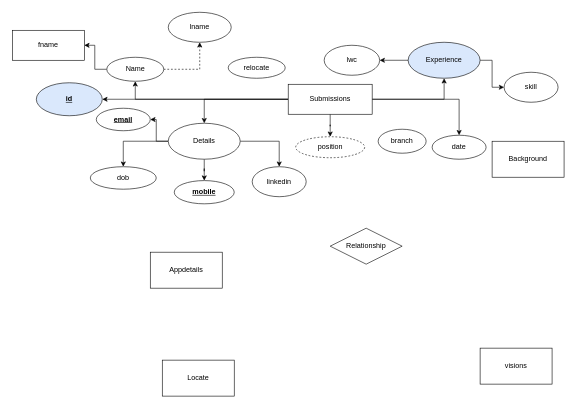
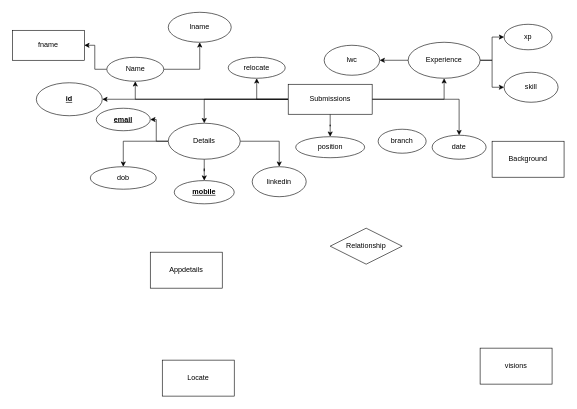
  <mxCell id="0" />
  <mxCell id="1" parent="0" />
+ <mxCell id="2" value="" style="edgeStyle=orthogonalEdgeStyle;rounded=0;orthogonalLoop=1;jettySize=auto;html=1;" edge="1" parent="1" source="9" target="16"><mxGeometry relative="1" as="geometry" /></mxCell>
  <mxCell id="3" value="" style="edgeStyle=orthogonalEdgeStyle;rounded=0;orthogonalLoop=1;jettySize=auto;html=1;" edge="1" parent="1" source="9" target="17"><mxGeometry relative="1" as="geometry" /></mxCell>
  <mxCell id="4" value="" style="edgeStyle=orthogonalEdgeStyle;rounded=0;orthogonalLoop=1;jettySize=auto;html=1;" edge="1" parent="1" source="9" target="20"><mxGeometry relative="1" as="geometry" /></mxCell>
  <mxCell id="5" value="" style="edgeStyle=orthogonalEdgeStyle;rounded=0;orthogonalLoop=1;jettySize=auto;html=1;" edge="1" parent="1" source="9" target="21"><mxGeometry relative="1" as="geometry" /></mxCell>
  <mxCell id="6" value="" style="edgeStyle=orthogonalEdgeStyle;rounded=0;orthogonalLoop=1;jettySize=auto;html=1;" edge="1" parent="1" source="9" target="22"><mxGeometry relative="1" as="geometry" /></mxCell>
  <mxCell id="7" value="" style="edgeStyle=orthogonalEdgeStyle;rounded=0;orthogonalLoop=1;jettySize=auto;html=1;" edge="1" parent="1" source="9" target="29"><mxGeometry relative="1" as="geometry" /></mxCell>
  <mxCell id="8" value="" style="edgeStyle=orthogonalEdgeStyle;rounded=0;orthogonalLoop=1;jettySize=auto;html=1;" edge="1" parent="1" source="9" target="37"><mxGeometry relative="1" as="geometry" /></mxCell>
  <mxCell id="9" value="Submissions" style="rounded=0;whiteSpace=wrap;html=1;" vertex="1" parent="1"><mxGeometry x="480" y="140" width="140" height="50" as="geometry" /></mxCell>
  <mxCell id="10" value="Appdetails" style="rounded=0;whiteSpace=wrap;html=1;" vertex="1" parent="1"><mxGeometry x="250" y="420" width="120" height="60" as="geometry" /></mxCell>
  <mxCell id="11" value="Background" style="rounded=0;whiteSpace=wrap;html=1;" vertex="1" parent="1"><mxGeometry x="820" y="235" width="120" height="60" as="geometry" /></mxCell>
  <mxCell id="12" value="Locate" style="rounded=0;whiteSpace=wrap;html=1;" vertex="1" parent="1"><mxGeometry x="270" y="600" width="120" height="60" as="geometry" /></mxCell>
  <mxCell id="13" value="visions&lt;br&gt;" style="rounded=0;whiteSpace=wrap;html=1;" vertex="1" parent="1"><mxGeometry x="800" y="580" width="120" height="60" as="geometry" /></mxCell>
  <mxCell id="14" value="Relationship" style="shape=rhombus;perimeter=rhombusPerimeter;whiteSpace=wrap;html=1;align=center;" vertex="1" parent="1"><mxGeometry x="550" y="380" width="120" height="60" as="geometry" /></mxCell>
  <mxCell id="15" value="branch" style="ellipse;whiteSpace=wrap;html=1;rounded=0;" vertex="1" parent="1"><mxGeometry x="630" y="215" width="80" height="40" as="geometry" /></mxCell>
  <mxCell id="16" value="relocate" style="ellipse;whiteSpace=wrap;html=1;rounded=0;" vertex="1" parent="1"><mxGeometry x="380" y="95" width="95" height="35" as="geometry" /></mxCell>
  <mxCell id="17" value="date" style="ellipse;whiteSpace=wrap;html=1;rounded=0;" vertex="1" parent="1"><mxGeometry x="720" y="225" width="90" height="40" as="geometry" /></mxCell>
- <mxCell id="18" value="" style="edgeStyle=orthogonalEdgeStyle;rounded=0;orthogonalLoop=1;jettySize=auto;html=1;dashed=1;" edge="1" parent="1" source="20" target="23"><mxGeometry relative="1" as="geometry" /></mxCell>
+ <mxCell id="18" value="" style="edgeStyle=orthogonalEdgeStyle;rounded=0;orthogonalLoop=1;jettySize=auto;html=1;" edge="1" parent="1" source="20" target="23"><mxGeometry relative="1" as="geometry" /></mxCell>
  <mxCell id="19" value="" style="edgeStyle=orthogonalEdgeStyle;rounded=0;orthogonalLoop=1;jettySize=auto;html=1;" edge="1" parent="1" source="20" target="24"><mxGeometry relative="1" as="geometry" /></mxCell>
  <mxCell id="20" value="Name" style="ellipse;whiteSpace=wrap;html=1;rounded=0;" vertex="1" parent="1"><mxGeometry x="177.5" y="95" width="95" height="40" as="geometry" /></mxCell>
- <mxCell id="21" value="&lt;u&gt;&lt;b&gt;id&lt;/b&gt;&lt;/u&gt;" style="ellipse;whiteSpace=wrap;html=1;rounded=0;fillColor=#dae8fc;" vertex="1" parent="1"><mxGeometry x="60" y="137.5" width="110" height="55" as="geometry" /></mxCell>
- <mxCell id="22" value="position" style="ellipse;whiteSpace=wrap;html=1;rounded=0;dashed=1;" vertex="1" parent="1"><mxGeometry x="492.5" y="227.5" width="115" height="35" as="geometry" /></mxCell>
+ <mxCell id="21" value="&lt;u&gt;&lt;b&gt;id&lt;/b&gt;&lt;/u&gt;" style="ellipse;whiteSpace=wrap;html=1;rounded=0;" vertex="1" parent="1"><mxGeometry x="60" y="137.5" width="110" height="55" as="geometry" /></mxCell>
+ <mxCell id="22" value="position" style="ellipse;whiteSpace=wrap;html=1;rounded=0;" vertex="1" parent="1"><mxGeometry x="492.5" y="227.5" width="115" height="35" as="geometry" /></mxCell>
  <mxCell id="23" value="lname" style="ellipse;whiteSpace=wrap;html=1;rounded=0;" vertex="1" parent="1"><mxGeometry x="280" y="20" width="105" height="50" as="geometry" /></mxCell>
  <mxCell id="24" value="fname" style="whiteSpace=wrap;html=1;rounded=0;" vertex="1" parent="1"><mxGeometry x="20" y="50" width="120" height="50" as="geometry" /></mxCell>
  <mxCell id="25" value="" style="edgeStyle=orthogonalEdgeStyle;rounded=0;orthogonalLoop=1;jettySize=auto;html=1;" edge="1" parent="1" source="29" target="30"><mxGeometry relative="1" as="geometry" /></mxCell>
  <mxCell id="26" value="" style="edgeStyle=orthogonalEdgeStyle;rounded=0;orthogonalLoop=1;jettySize=auto;html=1;" edge="1" parent="1" source="29" target="31"><mxGeometry relative="1" as="geometry" /></mxCell>
  <mxCell id="27" value="" style="edgeStyle=orthogonalEdgeStyle;rounded=0;orthogonalLoop=1;jettySize=auto;html=1;" edge="1" parent="1" source="29" target="32"><mxGeometry relative="1" as="geometry" /></mxCell>
  <mxCell id="28" value="" style="edgeStyle=orthogonalEdgeStyle;rounded=0;orthogonalLoop=1;jettySize=auto;html=1;" edge="1" parent="1" source="29" target="33"><mxGeometry relative="1" as="geometry" /></mxCell>
  <mxCell id="29" value="Details" style="ellipse;whiteSpace=wrap;html=1;rounded=0;" vertex="1" parent="1"><mxGeometry x="280" y="205" width="120" height="60" as="geometry" /></mxCell>
  <mxCell id="30" value="&lt;u&gt;&lt;b&gt;email&lt;/b&gt;&lt;/u&gt;" style="ellipse;whiteSpace=wrap;html=1;rounded=0;" vertex="1" parent="1"><mxGeometry x="160" y="180" width="90" height="37.5" as="geometry" /></mxCell>
  <mxCell id="31" value="dob" style="ellipse;whiteSpace=wrap;html=1;rounded=0;" vertex="1" parent="1"><mxGeometry x="150" y="277.5" width="110" height="37.5" as="geometry" /></mxCell>
  <mxCell id="32" value="&lt;u&gt;&lt;b&gt;mobile&lt;/b&gt;&lt;/u&gt;" style="ellipse;whiteSpace=wrap;html=1;rounded=0;" vertex="1" parent="1"><mxGeometry x="290" y="300.63" width="100" height="38.75" as="geometry" /></mxCell>
  <mxCell id="33" value="linkedin" style="ellipse;whiteSpace=wrap;html=1;rounded=0;" vertex="1" parent="1"><mxGeometry x="420" y="277.5" width="90" height="50" as="geometry" /></mxCell>
+ <mxCell id="34" value="" style="edgeStyle=orthogonalEdgeStyle;rounded=0;orthogonalLoop=1;jettySize=auto;html=1;" edge="1" parent="1" source="37" target="38"><mxGeometry relative="1" as="geometry" /></mxCell>
  <mxCell id="35" value="" style="edgeStyle=orthogonalEdgeStyle;rounded=0;orthogonalLoop=1;jettySize=auto;html=1;" edge="1" parent="1" source="37" target="39"><mxGeometry relative="1" as="geometry" /></mxCell>
  <mxCell id="36" value="" style="edgeStyle=orthogonalEdgeStyle;rounded=0;orthogonalLoop=1;jettySize=auto;html=1;" edge="1" parent="1" source="37" target="40"><mxGeometry relative="1" as="geometry" /></mxCell>
- <mxCell id="37" value="Experience" style="ellipse;whiteSpace=wrap;html=1;rounded=0;fillColor=#dae8fc;" vertex="1" parent="1"><mxGeometry x="680" y="70" width="120" height="60" as="geometry" /></mxCell>
+ <mxCell id="37" value="Experience" style="ellipse;whiteSpace=wrap;html=1;rounded=0;" vertex="1" parent="1"><mxGeometry x="680" y="70" width="120" height="60" as="geometry" /></mxCell>
+ <mxCell id="38" value="xp" style="ellipse;whiteSpace=wrap;html=1;rounded=0;" vertex="1" parent="1"><mxGeometry x="840" y="40" width="80" height="42.5" as="geometry" /></mxCell>
  <mxCell id="39" value="lwc" style="ellipse;whiteSpace=wrap;html=1;rounded=0;" vertex="1" parent="1"><mxGeometry x="540" y="75" width="92.5" height="50" as="geometry" /></mxCell>
  <mxCell id="40" value="skill" style="ellipse;whiteSpace=wrap;html=1;rounded=0;" vertex="1" parent="1"><mxGeometry x="840" y="120" width="90" height="50" as="geometry" /></mxCell>
